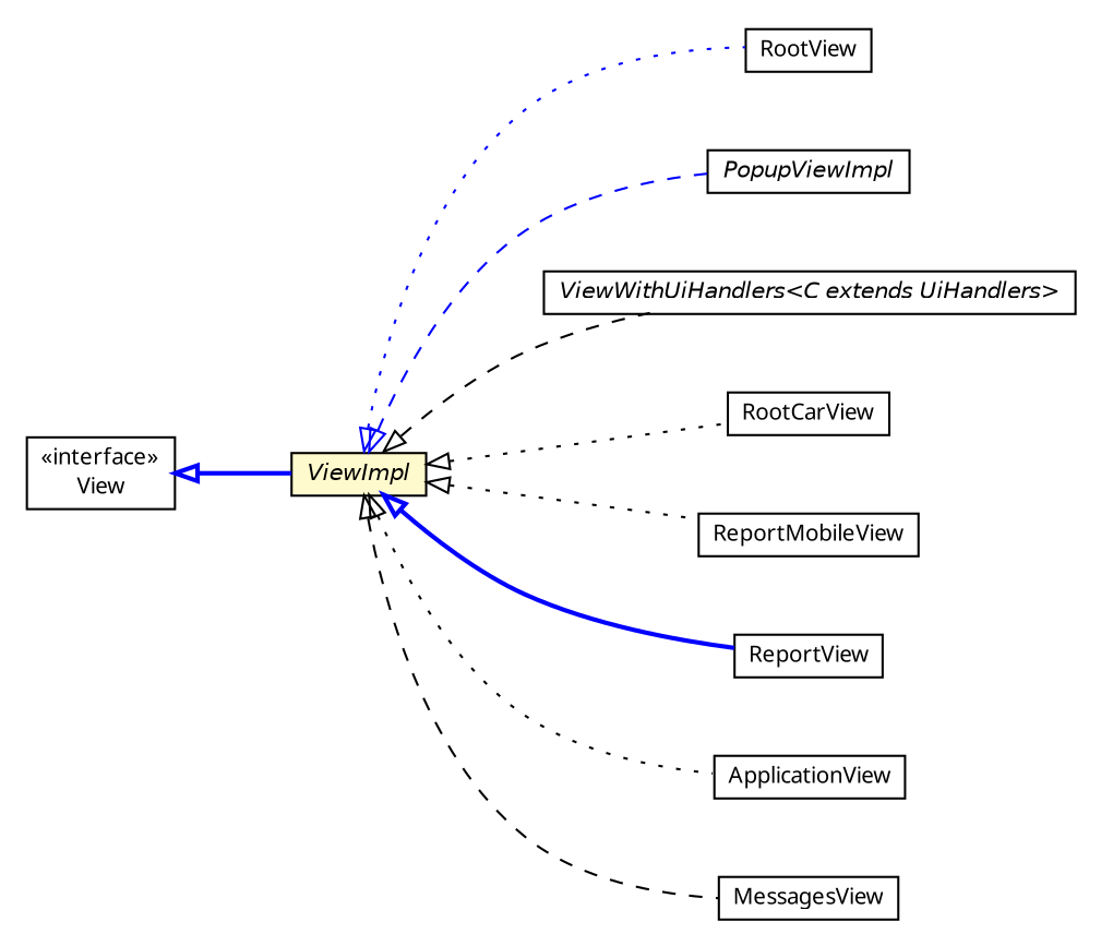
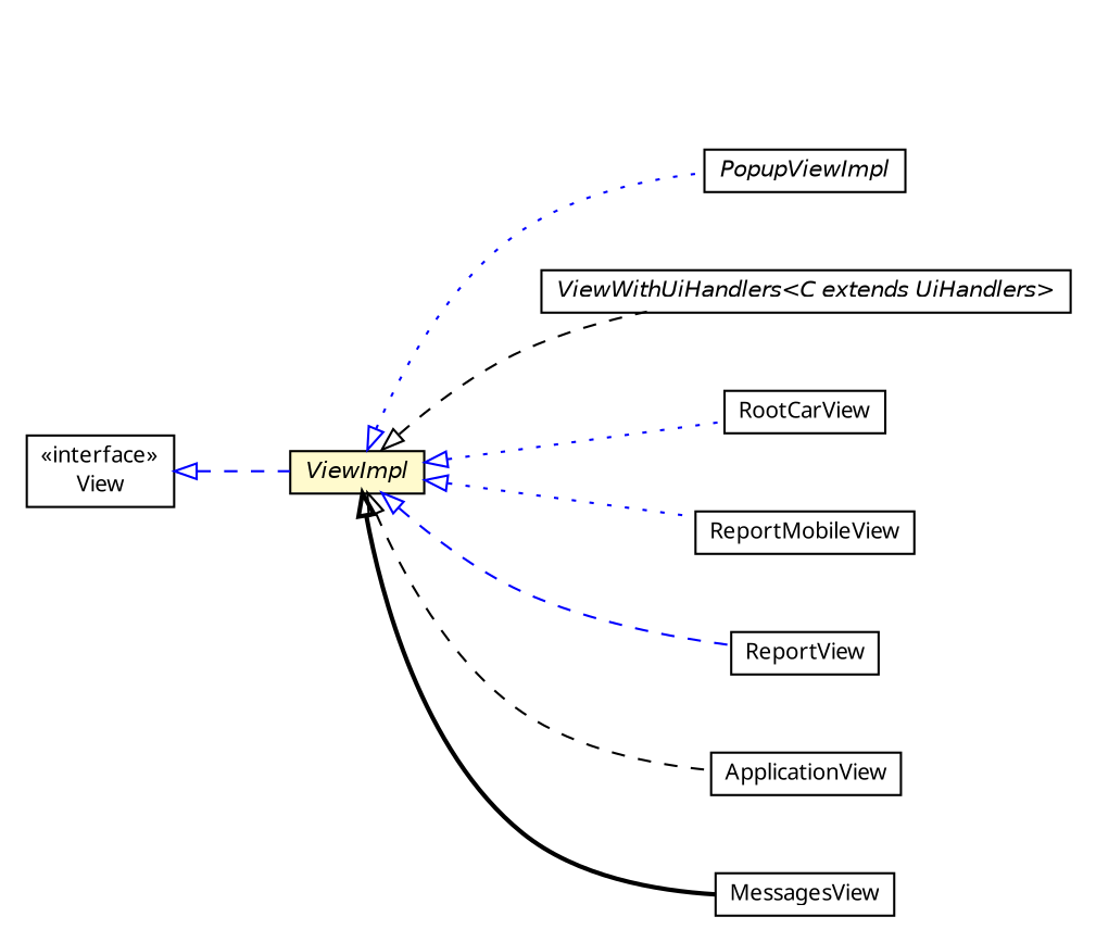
  digraph {
    fontname="Noto Sans"
    nodesep=0.25
    rankdir=LR
    ranksep=0.5
    node [fontcolor=black fontname="Noto Sans" fontsize=10.0 shape=plaintext]
    edge [arrowtail=empty color=blue dir=back fontname="Noto Sans" fontsize=10 headport=p labelfontname=Helvetica labelfontsize=10 style=dashed tailport=p]
    n1 [label=<<table title="com.gwtplatform.mvp.client.View" border="0" cellborder="1" cellspacing="0" cellpadding="2" port="p" href="./View.html"> 		<tr><td><table border="0" cellspacing="0" cellpadding="1"> <tr><td align="center" balign="center"> &#171;interface&#187; </td></tr> <tr><td align="center" balign="center"> View </td></tr> 		</table></td></tr> 		</table>>]
    n2 [label=<<table title="com.gwtplatform.mvp.client.ViewImpl" border="0" cellborder="1" cellspacing="0" cellpadding="2" port="p" bgcolor="lemonChiffon" href="./ViewImpl.html"> 		<tr><td><table border="0" cellspacing="0" cellpadding="1"> <tr><td align="center" balign="center"><font face="Helvetica-Oblique"> ViewImpl </font></td></tr> 		</table></td></tr> 		</table>>]
-   n3 [label=<<table title="com.gwtplatform.mvp.client.RootPresenter.RootView" border="0" cellborder="1" cellspacing="0" cellpadding="2" port="p" href="./RootPresenter.RootView.html"> 		<tr><td><table border="0" cellspacing="0" cellpadding="1"> <tr><td align="center" balign="center"> RootView </td></tr> 		</table></td></tr> 		</table>>]
    n4 [label=<<table title="com.gwtplatform.mvp.client.PopupViewImpl" border="0" cellborder="1" cellspacing="0" cellpadding="2" port="p" href="./PopupViewImpl.html"> 		<tr><td><table border="0" cellspacing="0" cellpadding="1"> <tr><td align="center" balign="center"><font face="Helvetica-Oblique"> PopupViewImpl </font></td></tr> 		</table></td></tr> 		</table>>]
    n5 [label=<<table title="com.gwtplatform.mvp.client.ViewWithUiHandlers" border="0" cellborder="1" cellspacing="0" cellpadding="2" port="p" href="./ViewWithUiHandlers.html"> 		<tr><td><table border="0" cellspacing="0" cellpadding="1"> <tr><td align="center" balign="center"><font face="Helvetica-Oblique"> ViewWithUiHandlers&lt;C extends UiHandlers&gt; </font></td></tr> 		</table></td></tr> 		</table>>]
    n6 [label=<<table title="com.gwtplatform.carstore.client.application.cars.car.RootCarView" border="0" cellborder="1" cellspacing="0" cellpadding="2" port="p" href="../../carstore/client/application/cars/car/RootCarView.html"> 		<tr><td><table border="0" cellspacing="0" cellpadding="1"> <tr><td align="center" balign="center"> RootCarView </td></tr> 		</table></td></tr> 		</table>>]
    n7 [label=<<table title="com.gwtplatform.carstore.client.application.report.ReportMobileView" border="0" cellborder="1" cellspacing="0" cellpadding="2" port="p" href="../../carstore/client/application/report/ReportMobileView.html"> 		<tr><td><table border="0" cellspacing="0" cellpadding="1"> <tr><td align="center" balign="center"> ReportMobileView </td></tr> 		</table></td></tr> 		</table>>]
    n8 [label=<<table title="com.gwtplatform.carstore.client.application.report.ReportView" border="0" cellborder="1" cellspacing="0" cellpadding="2" port="p" href="../../carstore/client/application/report/ReportView.html"> 		<tr><td><table border="0" cellspacing="0" cellpadding="1"> <tr><td align="center" balign="center"> ReportView </td></tr> 		</table></td></tr> 		</table>>]
    n9 [label=<<table title="com.gwtplatform.carstore.client.application.ApplicationView" border="0" cellborder="1" cellspacing="0" cellpadding="2" port="p" href="../../carstore/client/application/ApplicationView.html"> 		<tr><td><table border="0" cellspacing="0" cellpadding="1"> <tr><td align="center" balign="center"> ApplicationView </td></tr> 		</table></td></tr> 		</table>>]
    n10 [label=<<table title="com.gwtplatform.carstore.client.application.widget.message.MessagesView" border="0" cellborder="1" cellspacing="0" cellpadding="2" port="p" href="../../carstore/client/application/widget/message/MessagesView.html"> 		<tr><td><table border="0" cellspacing="0" cellpadding="1"> <tr><td align="center" balign="center"> MessagesView </td></tr> 		</table></td></tr> 		</table>>]
-   n1 -> n2 [style=bold]
-   n2 -> n3 [style=dotted]
-   n2 -> n4
+   n1 -> n2
+   n2 -> n4 [style=dotted]
    n2 -> n5 [color=black]
-   n2 -> n6 [color=black style=dotted]
-   n2 -> n7 [color=black style=dotted]
-   n2 -> n8 [style=bold]
-   n2 -> n9 [color=black style=dotted]
-   n2 -> n10 [color=black]
+   n2 -> n6 [style=dotted]
+   n2 -> n7 [style=dotted]
+   n2 -> n8
+   n2 -> n9 [color=black]
+   n2 -> n10 [color=black style=bold]
  }
